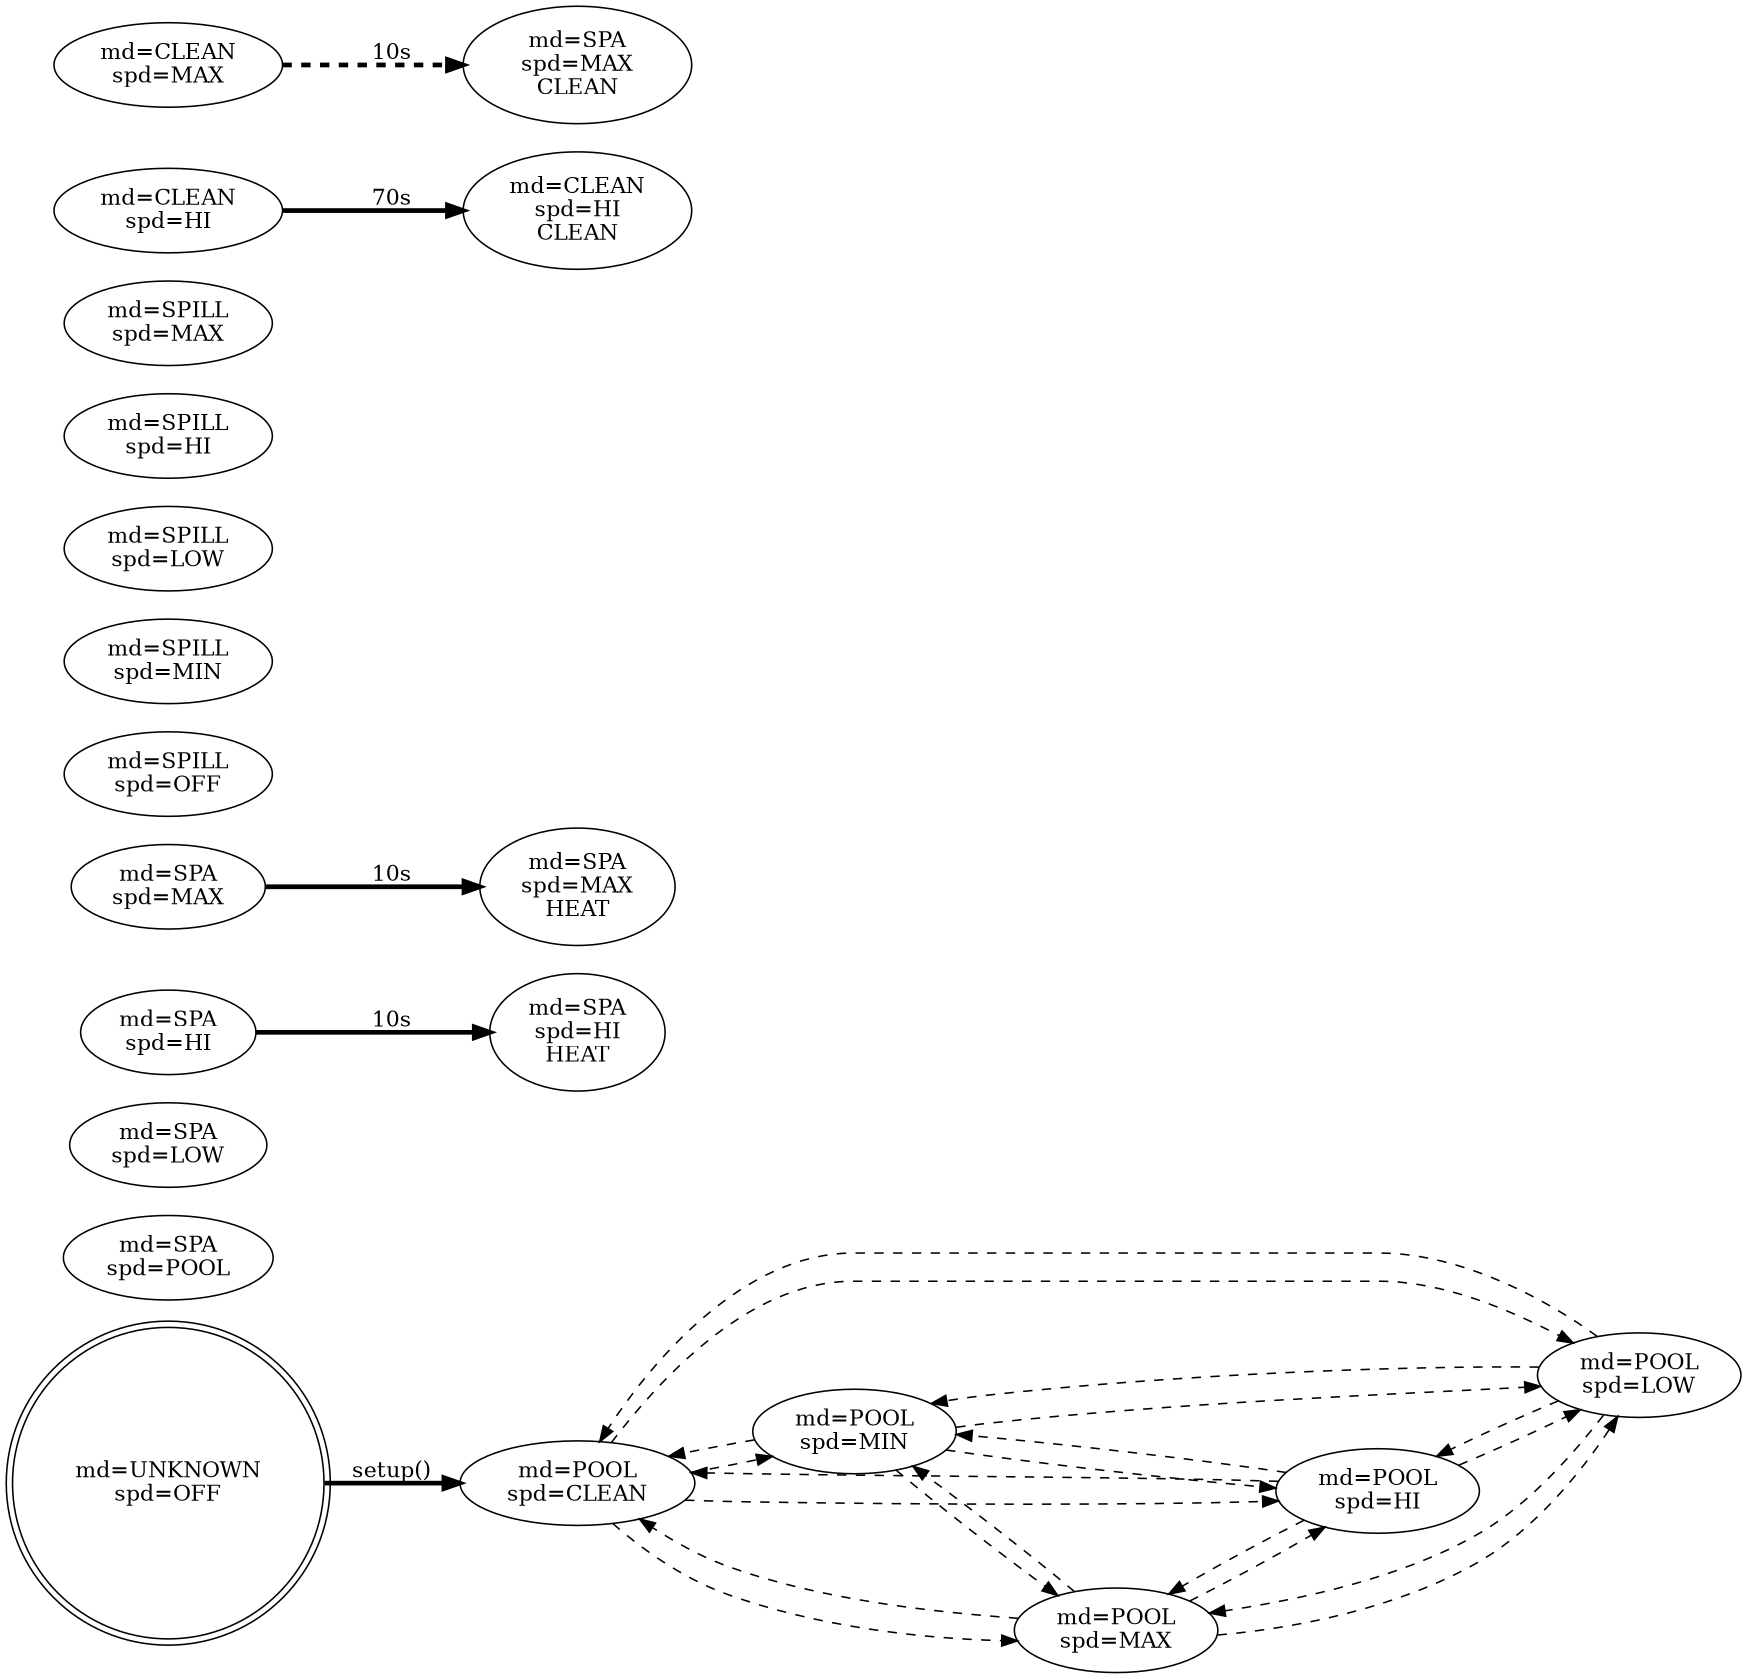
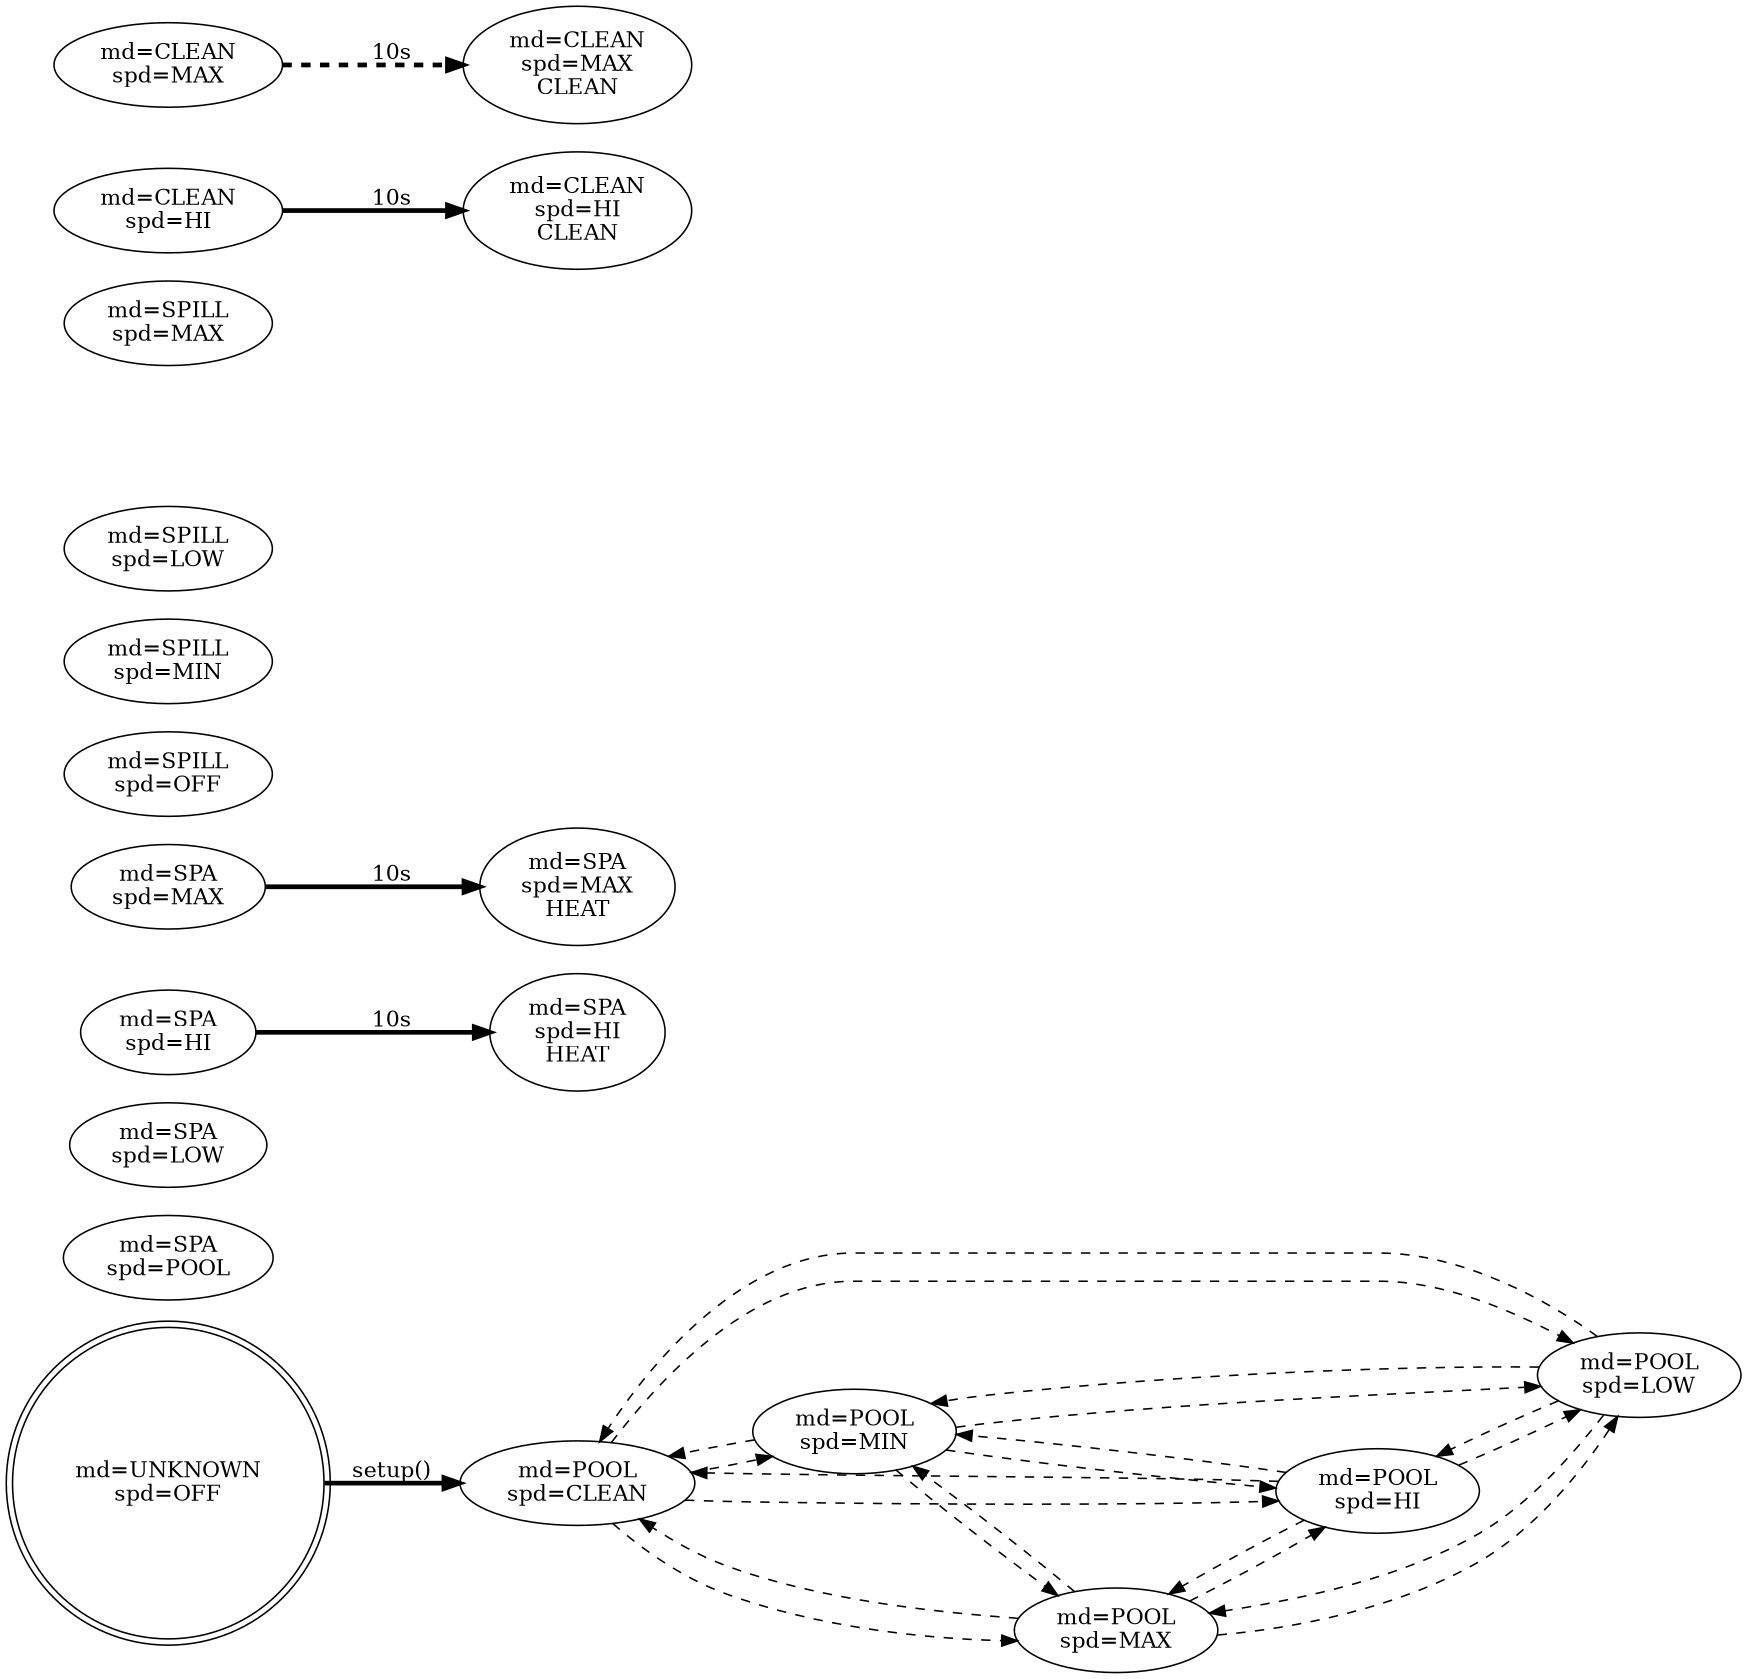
  digraph {
    rankdir=LR
    edge [style=dashed]
    n1 [label="md=UNKNOWN\nspd=OFF" shape=doublecircle]
    n2 [label="md=POOL\nspd=CLEAN"]
    n3 [label="md=POOL\nspd=MIN"]
    n4 [label="md=POOL\nspd=LOW"]
    n5 [label="md=POOL\nspd=HI"]
    n6 [label="md=POOL\nspd=MAX"]
    n7 [label="md=SPA\nspd=POOL"]
    n8 [label="md=SPA\nspd=LOW"]
    n9 [label="md=SPA\nspd=HI"]
    n10 [label="md=SPA\nspd=HI\nHEAT"]
    n11 [label="md=SPA\nspd=MAX"]
    n12 [label="md=SPA\nspd=MAX\nHEAT"]
    n13 [label="md=SPILL\nspd=OFF"]
    n14 [label="md=SPILL\nspd=MIN"]
    n15 [label="md=SPILL\nspd=LOW"]
-   n16 [label="md=SPILL\nspd=HI"]
    n17 [label="md=SPILL\nspd=MAX"]
    n18 [label="md=CLEAN\nspd=HI"]
    n19 [label="md=CLEAN\nspd=HI\nCLEAN"]
    n20 [label="md=CLEAN\nspd=MAX"]
-   n21 [label="md=SPA\nspd=MAX\nCLEAN"]
+   n21 [label="md=CLEAN\nspd=MAX\nCLEAN"]
    n1 -> n2 [label="setup()" penwidth=3 style=""]
    n2 -> n3
    n2 -> n4
    n2 -> n5
    n2 -> n6
    n3 -> n2
    n3 -> n4
    n3 -> n5
    n3 -> n6
    n4 -> n2
    n4 -> n3
    n4 -> n5
    n4 -> n6
    n5 -> n2
    n5 -> n3
    n5 -> n4
    n5 -> n6
    n6 -> n2
    n6 -> n3
    n6 -> n4
    n6 -> n5
    n9 -> n10 [label="10s" penwidth=3 style=""]
    n11 -> n12 [label="10s" penwidth=3 style=""]
-   n18 -> n19 [label="70s" penwidth=3 style=""]
+   n18 -> n19 [label="10s" penwidth=3 style=""]
    n20 -> n21 [label="10s" penwidth=3]
  }
